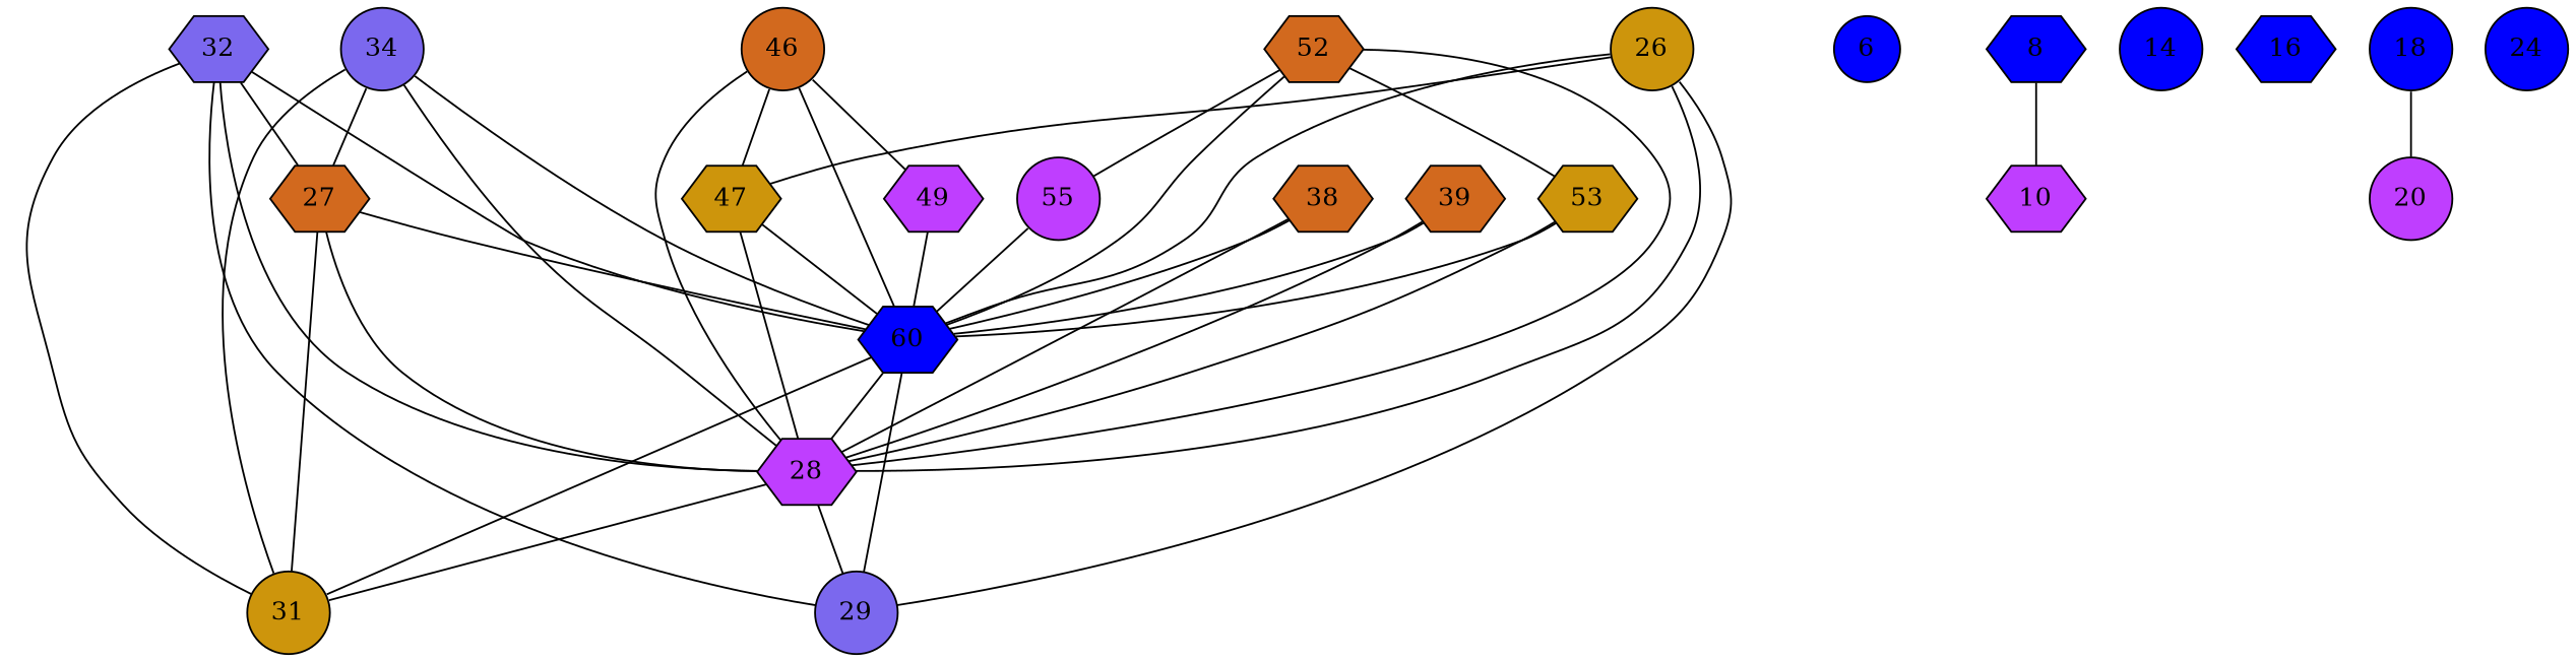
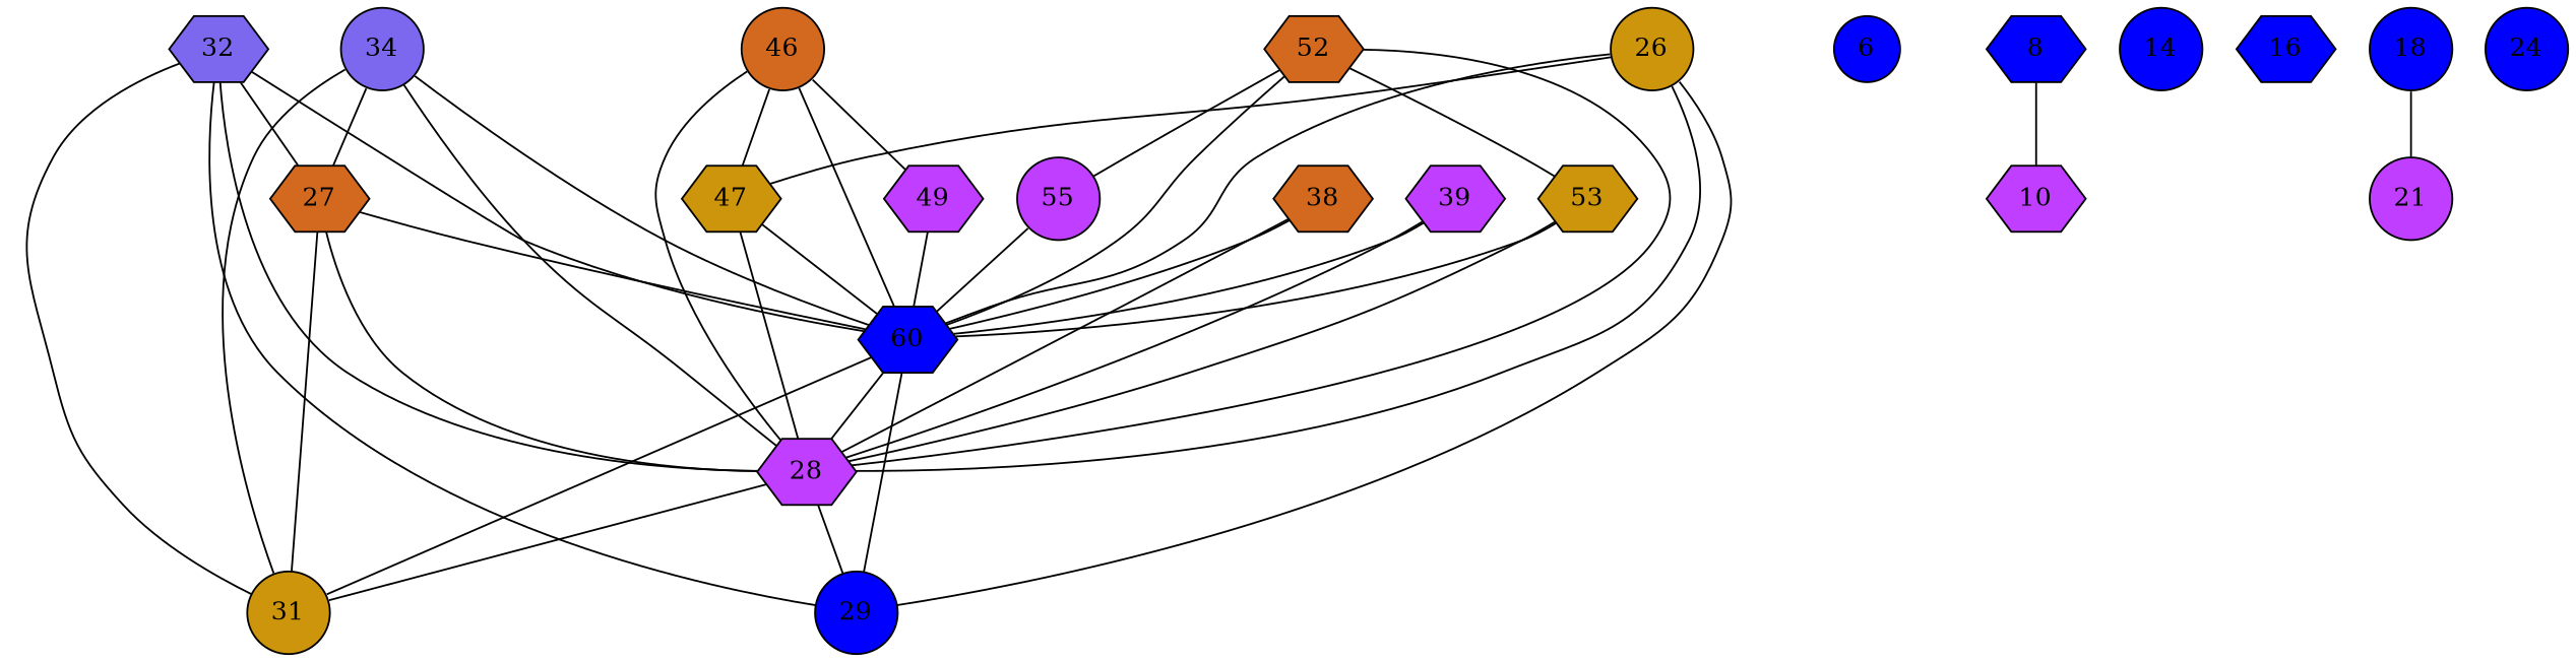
  strict graph {
    node [fillcolor=blue1 shape=hexagon style=filled]
    n1 [fillcolor=mediumslateblue label=32]
    n2 [fillcolor=chocolate label=27]
    n3 [label=60]
    n4 [fillcolor=darkorchid1 label=28]
    n5 [fillcolor=darkgoldenrod3 label=31 shape=circle]
-   n6 [fillcolor=mediumslateblue label=29 shape=circle]
+   n6 [label=29 shape=circle]
    n7 [fillcolor=mediumslateblue label=34 shape=circle]
    n8 [label=6 shape=circle]
    n9 [fillcolor=chocolate label=38]
-   n10 [fillcolor=chocolate label=39]
+   n10 [fillcolor=darkorchid1 label=39]
    n11 [label=8]
    n12 [fillcolor=darkorchid1 label=10]
    n13 [label=14 shape=circle]
    n14 [fillcolor=chocolate label=46 shape=circle]
    n15 [fillcolor=darkorchid1 label=49]
    n16 [fillcolor=darkgoldenrod3 label=47]
    n17 [label=16]
    n18 [label=18 shape=circle]
-   n19 [fillcolor=darkorchid1 label=20 shape=circle]
+   n19 [fillcolor=darkorchid1 label=21 shape=circle]
    n20 [fillcolor=chocolate label=52]
    n21 [fillcolor=darkgoldenrod3 label=53]
    n22 [fillcolor=darkorchid1 label=55 shape=circle]
    n23 [label=24 shape=circle]
    n24 [fillcolor=darkgoldenrod3 label=26 shape=circle]
    n1 -- n2
    n1 -- n3
    n1 -- n4
    n1 -- n5
    n1 -- n6
    n2 -- n3
    n2 -- n4
    n2 -- n5
    n3 -- n4
    n3 -- n5
    n3 -- n6
    n4 -- n5
    n4 -- n6
    n7 -- n2
    n7 -- n3
    n7 -- n4
    n7 -- n5
    n9 -- n3
    n9 -- n4
    n10 -- n3
    n10 -- n4
    n11 -- n12
    n14 -- n3
    n14 -- n4
    n14 -- n15
    n14 -- n16
    n15 -- n3
    n16 -- n3
    n16 -- n4
    n18 -- n19
    n20 -- n3
    n20 -- n4
    n20 -- n21
    n20 -- n22
    n21 -- n3
    n21 -- n4
    n22 -- n3
    n24 -- n3
    n24 -- n4
    n24 -- n6
    n24 -- n16
  }
